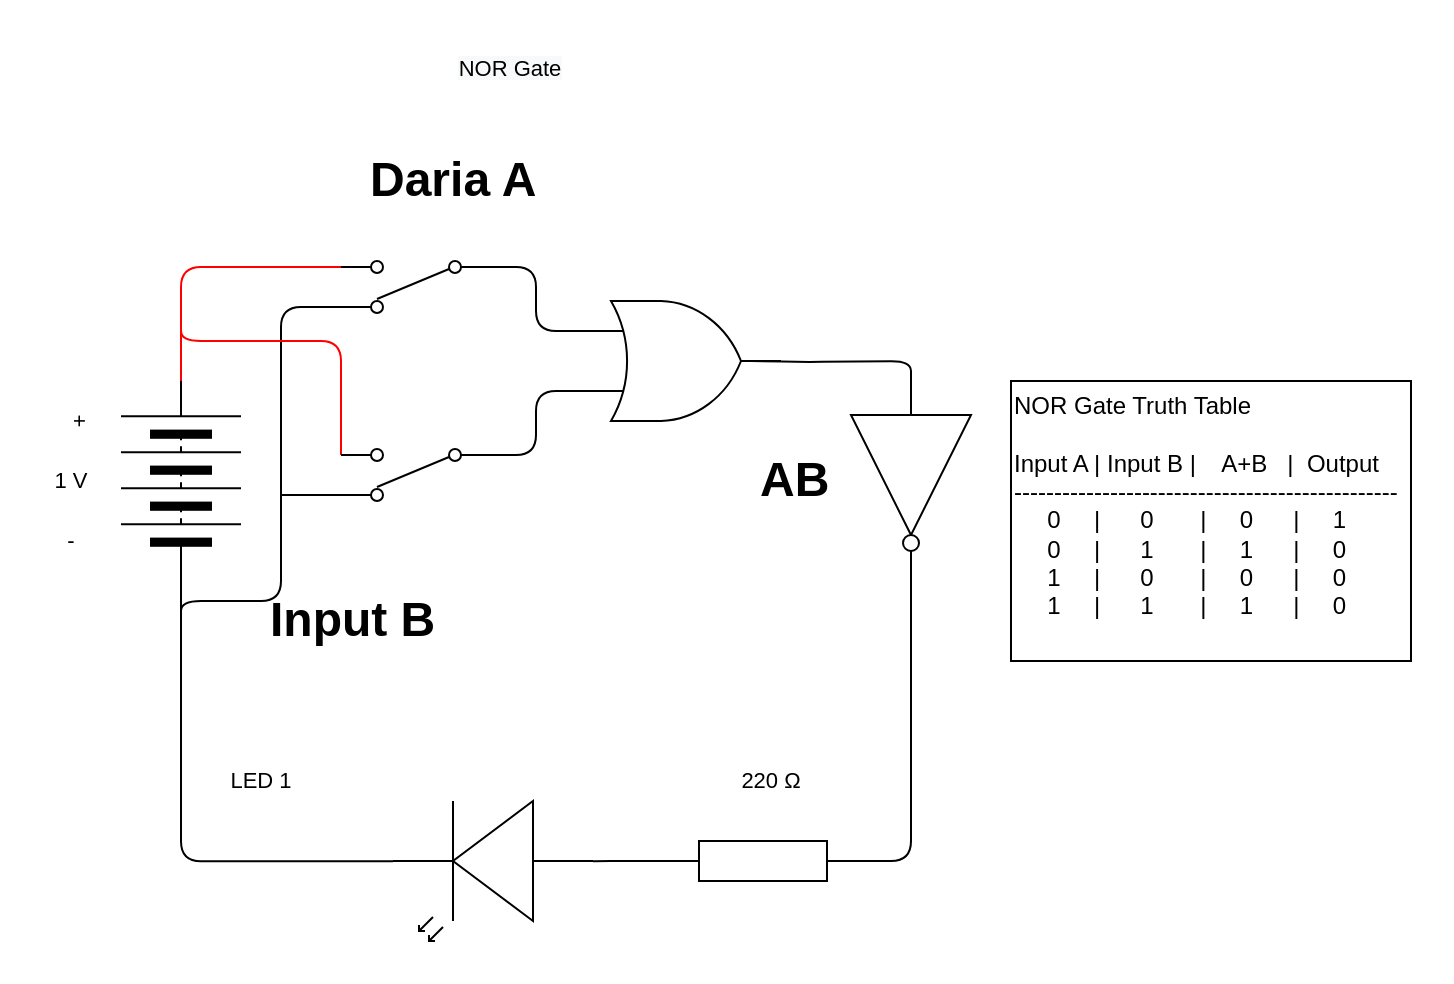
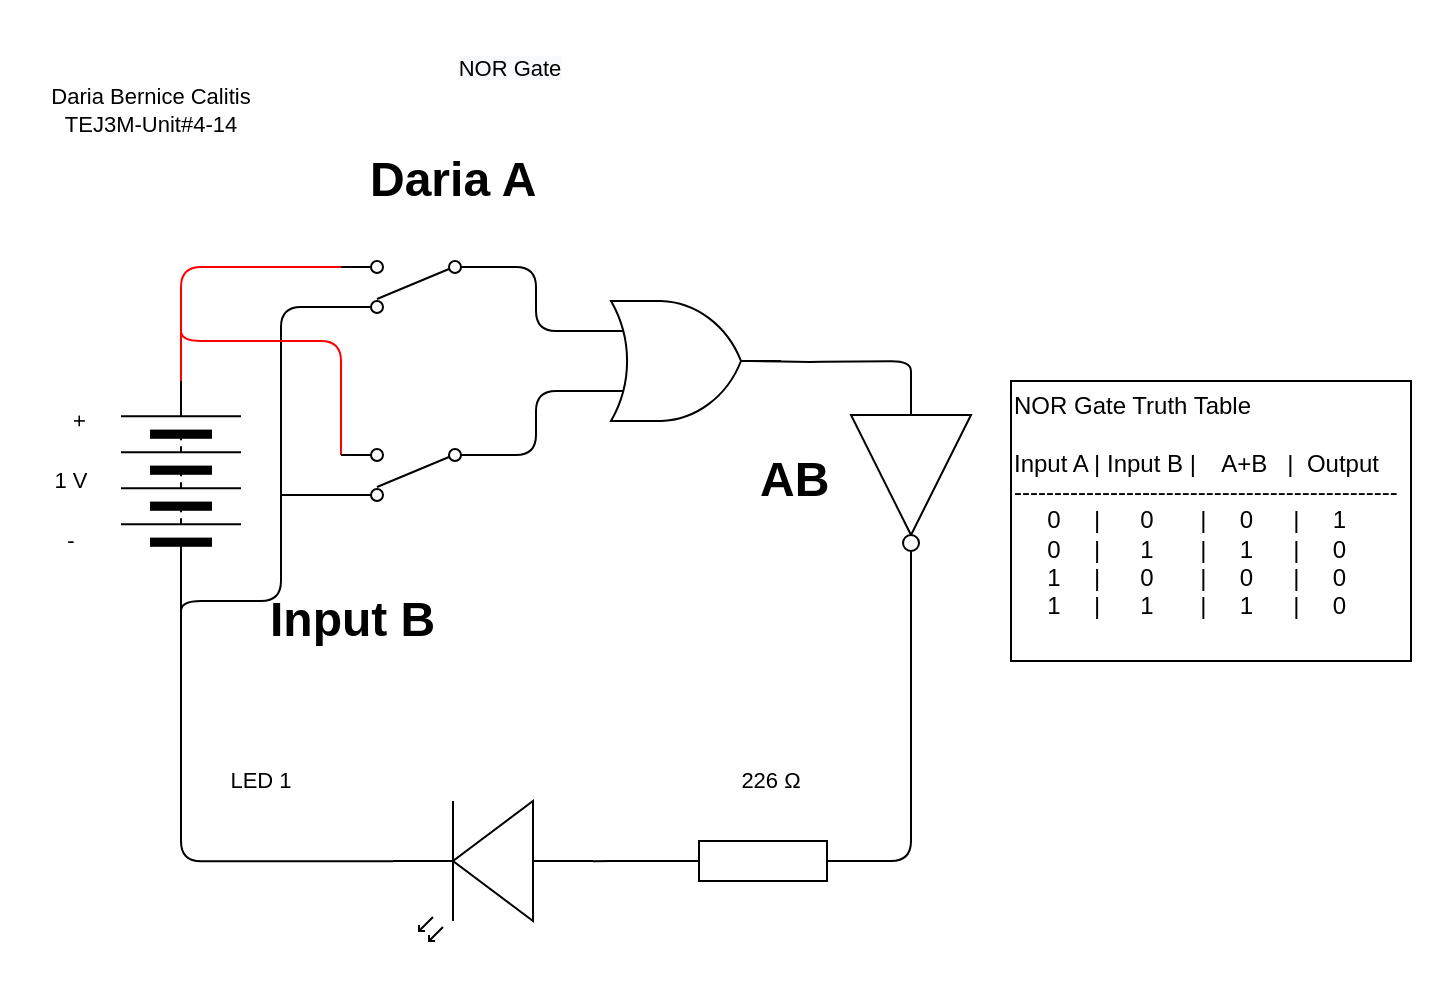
  <mxCell id="0" />
  <mxCell id="1" parent="0" />
  <mxCell id="2" style="edgeStyle=orthogonalEdgeStyle;html=1;exitX=1;exitY=0.5;exitDx=0;exitDy=0;exitPerimeter=0;entryX=1;entryY=0.5;entryDx=0;entryDy=0;entryPerimeter=0;endArrow=none;endFill=0;" parent="1" source="4" target="9" edge="1"><mxGeometry relative="1" as="geometry" /></mxCell>
  <mxCell id="3" style="edgeStyle=orthogonalEdgeStyle;html=1;exitX=0;exitY=0.5;exitDx=0;exitDy=0;exitPerimeter=0;entryX=0;entryY=0.57;entryDx=0;entryDy=0;entryPerimeter=0;endArrow=none;endFill=0;" parent="1" source="4" target="26" edge="1"><mxGeometry relative="1" as="geometry" /></mxCell>
  <mxCell id="4" value="" style="pointerEvents=1;verticalLabelPosition=bottom;shadow=0;dashed=0;align=center;html=1;verticalAlign=top;shape=mxgraph.electrical.resistors.resistor_1;" parent="1" vertex="1"><mxGeometry x="331" y="420" width="100" height="20" as="geometry" /></mxCell>
  <mxCell id="5" style="edgeStyle=orthogonalEdgeStyle;html=1;exitX=0;exitY=0.5;exitDx=0;exitDy=0;entryX=1;entryY=0.57;entryDx=0;entryDy=0;entryPerimeter=0;endArrow=none;endFill=0;" parent="1" source="6" target="26" edge="1"><mxGeometry relative="1" as="geometry" /></mxCell>
  <mxCell id="6" value="" style="pointerEvents=1;verticalLabelPosition=bottom;shadow=0;dashed=0;align=center;html=1;verticalAlign=top;shape=mxgraph.electrical.miscellaneous.batteryStack;rotation=-90;" parent="1" vertex="1"><mxGeometry x="40" y="210" width="100" height="60" as="geometry" /></mxCell>
  <mxCell id="7" value="1 V" style="text;html=1;align=center;verticalAlign=middle;resizable=0;points=[];autosize=1;strokeColor=none;fillColor=none;fontSize=11;fontFamily=Helvetica;fontColor=default;" parent="1" vertex="1"><mxGeometry x="20" y="230" width="30" height="20" as="geometry" /></mxCell>
+ <mxCell id="8" value="Daria Bernice Calitis&lt;br&gt;TEJ3M-Unit#4-14" style="text;html=1;align=center;verticalAlign=middle;resizable=0;points=[];autosize=1;strokeColor=none;fillColor=none;fontSize=11;fontFamily=Helvetica;fontColor=default;" parent="1" vertex="1"><mxGeometry x="20" y="40" width="110" height="30" as="geometry" /></mxCell>
  <mxCell id="9" value="" style="verticalLabelPosition=bottom;shadow=0;dashed=0;align=center;html=1;verticalAlign=top;shape=mxgraph.electrical.logic_gates.inverter_2;rotation=90;" parent="1" vertex="1"><mxGeometry x="405" y="210" width="100" height="60" as="geometry" /></mxCell>
  <mxCell id="10" style="edgeStyle=orthogonalEdgeStyle;html=1;exitX=1;exitY=0.885;exitDx=0;exitDy=0;exitPerimeter=0;entryX=1;entryY=0.5;entryDx=0;entryDy=0;endArrow=none;endFill=0;fillColor=#f8cecc;strokeColor=#FF0000;" edge="1" parent="1" source="12" target="6"><mxGeometry relative="1" as="geometry" /></mxCell>
  <mxCell id="11" style="edgeStyle=orthogonalEdgeStyle;html=1;exitX=1;exitY=0.115;exitDx=0;exitDy=0;exitPerimeter=0;endArrow=none;endFill=0;" edge="1" parent="1" source="12"><mxGeometry relative="1" as="geometry"><mxPoint x="90" y="310" as="targetPoint" /><Array as="points"><mxPoint x="140" y="153" /><mxPoint x="140" y="300" /><mxPoint x="90" y="300" /></Array></mxGeometry></mxCell>
  <mxCell id="12" value="" style="pointerEvents=1;verticalLabelPosition=bottom;shadow=0;dashed=0;align=center;html=1;verticalAlign=top;shape=mxgraph.electrical.electro-mechanical.2-way_switch;rotation=-180;" parent="1" vertex="1"><mxGeometry x="170" y="130" width="75" height="26" as="geometry" /></mxCell>
  <mxCell id="13" value="+" style="text;html=1;align=center;verticalAlign=middle;resizable=0;points=[];autosize=1;strokeColor=none;fillColor=none;fontSize=11;fontFamily=Helvetica;fontColor=default;rotation=90;" parent="1" vertex="1"><mxGeometry x="30" y="200" width="20" height="20" as="geometry" /></mxCell>
  <mxCell id="14" value="-" style="text;html=1;align=center;verticalAlign=middle;resizable=0;points=[];autosize=1;strokeColor=none;fillColor=none;fontSize=11;fontFamily=Helvetica;fontColor=default;" parent="1" vertex="1"><mxGeometry x="25" y="260" width="20" height="20" as="geometry" /></mxCell>
  <mxCell id="15" value="&lt;h1&gt;Daria A&lt;/h1&gt;" style="text;html=1;strokeColor=none;fillColor=none;spacing=5;spacingTop=-20;whiteSpace=wrap;overflow=hidden;rounded=0;" parent="1" vertex="1"><mxGeometry x="180" y="70" width="100" height="40" as="geometry" /></mxCell>
  <mxCell id="16" value="&lt;span style=&quot;color: rgb(0 , 0 , 0) ; font-family: &amp;#34;helvetica&amp;#34; ; font-size: 11px ; font-style: normal ; font-weight: 400 ; letter-spacing: normal ; text-indent: 0px ; text-transform: none ; word-spacing: 0px ; background-color: rgb(248 , 249 , 250) ; display: inline ; float: none&quot;&gt;NOR Gate&lt;/span&gt;" style="text;whiteSpace=wrap;html=1;align=center;" parent="1" vertex="1"><mxGeometry x="215" y="20" width="80" height="30" as="geometry" /></mxCell>
  <mxCell id="17" value="&lt;span&gt;NOR Gate Truth Table&lt;/span&gt;&lt;br&gt;&lt;br&gt;&lt;span&gt;Input A | Input B |&amp;nbsp; &amp;nbsp; A+B&amp;nbsp; &amp;nbsp;|&amp;nbsp; Output&lt;/span&gt;&lt;br&gt;&lt;span&gt;------------------------------------------------&lt;/span&gt;&lt;br&gt;&lt;span&gt;&amp;nbsp; &amp;nbsp; &amp;nbsp;0&amp;nbsp; &amp;nbsp; &amp;nbsp;|&amp;nbsp; &amp;nbsp; &amp;nbsp; 0&amp;nbsp; &amp;nbsp; &amp;nbsp; &amp;nbsp;|&amp;nbsp; &amp;nbsp; &amp;nbsp;0&amp;nbsp; &amp;nbsp; &amp;nbsp; |&amp;nbsp; &amp;nbsp; &amp;nbsp;1&lt;/span&gt;&lt;br&gt;&lt;span&gt;&amp;nbsp; &amp;nbsp; &amp;nbsp;0&amp;nbsp; &amp;nbsp; &amp;nbsp;|&amp;nbsp; &amp;nbsp; &amp;nbsp; 1&amp;nbsp; &amp;nbsp; &amp;nbsp; &amp;nbsp;|&amp;nbsp; &amp;nbsp; &amp;nbsp;1&amp;nbsp; &amp;nbsp; &amp;nbsp; |&amp;nbsp; &amp;nbsp; &amp;nbsp;0&lt;br&gt;&lt;/span&gt;&amp;nbsp; &amp;nbsp; &amp;nbsp;1&amp;nbsp; &amp;nbsp; &amp;nbsp;|&amp;nbsp; &amp;nbsp; &amp;nbsp; 0&amp;nbsp; &amp;nbsp; &amp;nbsp; &amp;nbsp;|&amp;nbsp; &amp;nbsp; &amp;nbsp;0&amp;nbsp; &amp;nbsp; &amp;nbsp; |&amp;nbsp; &amp;nbsp; &amp;nbsp;0&lt;br&gt;&amp;nbsp; &amp;nbsp; &amp;nbsp;1&amp;nbsp; &amp;nbsp; &amp;nbsp;|&amp;nbsp; &amp;nbsp; &amp;nbsp; 1&amp;nbsp; &amp;nbsp; &amp;nbsp; &amp;nbsp;|&amp;nbsp; &amp;nbsp; &amp;nbsp;1&amp;nbsp; &amp;nbsp; &amp;nbsp; |&amp;nbsp; &amp;nbsp; &amp;nbsp;0&lt;br&gt;&lt;span&gt;&lt;br&gt;&lt;/span&gt;" style="rounded=0;whiteSpace=wrap;html=1;align=left;" parent="1" vertex="1"><mxGeometry x="505" y="190" width="200" height="140" as="geometry" /></mxCell>
  <mxCell id="18" style="edgeStyle=orthogonalEdgeStyle;html=1;exitX=1;exitY=0.885;exitDx=0;exitDy=0;exitPerimeter=0;endArrow=none;endFill=0;strokeColor=#FF0000;" edge="1" parent="1" source="20"><mxGeometry relative="1" as="geometry"><mxPoint x="90" y="160" as="targetPoint" /><Array as="points"><mxPoint x="170" y="170" /><mxPoint x="90" y="170" /></Array></mxGeometry></mxCell>
  <mxCell id="19" style="edgeStyle=orthogonalEdgeStyle;html=1;exitX=1;exitY=0.115;exitDx=0;exitDy=0;exitPerimeter=0;endArrow=none;endFill=0;" edge="1" parent="1" source="20"><mxGeometry relative="1" as="geometry"><mxPoint x="140" y="247" as="targetPoint" /></mxGeometry></mxCell>
  <mxCell id="20" value="" style="pointerEvents=1;verticalLabelPosition=bottom;shadow=0;dashed=0;align=center;html=1;verticalAlign=top;shape=mxgraph.electrical.electro-mechanical.2-way_switch;rotation=-180;" parent="1" vertex="1"><mxGeometry x="170" y="224" width="75" height="26" as="geometry" /></mxCell>
  <mxCell id="21" value="&lt;h1&gt;Input B&lt;/h1&gt;" style="text;html=1;strokeColor=none;fillColor=none;spacing=5;spacingTop=-20;whiteSpace=wrap;overflow=hidden;rounded=0;" parent="1" vertex="1"><mxGeometry x="130" y="290" width="100" height="40" as="geometry" /></mxCell>
  <mxCell id="22" style="edgeStyle=orthogonalEdgeStyle;html=1;exitX=1;exitY=0.5;exitDx=0;exitDy=0;exitPerimeter=0;entryX=0;entryY=0.5;entryDx=0;entryDy=0;entryPerimeter=0;endArrow=none;endFill=0;" parent="1" target="9" edge="1"><mxGeometry relative="1" as="geometry"><mxPoint x="375" y="180" as="sourcePoint" /></mxGeometry></mxCell>
  <mxCell id="23" value="&lt;h1&gt;AB&lt;/h1&gt;" style="text;html=1;strokeColor=none;fillColor=none;spacing=5;spacingTop=-20;whiteSpace=wrap;overflow=hidden;rounded=0;" parent="1" vertex="1"><mxGeometry x="375" y="220" width="50" height="40" as="geometry" /></mxCell>
  <mxCell id="24" value="LED 1" style="text;html=1;align=center;verticalAlign=middle;resizable=0;points=[];autosize=1;strokeColor=none;fillColor=none;fontSize=11;fontFamily=Helvetica;fontColor=default;" parent="1" vertex="1"><mxGeometry x="105" y="380" width="50" height="20" as="geometry" /></mxCell>
- <mxCell id="25" value="220&amp;nbsp;Ω" style="text;html=1;align=center;verticalAlign=middle;resizable=0;points=[];autosize=1;strokeColor=none;fillColor=none;fontSize=11;fontFamily=Helvetica;fontColor=default;" parent="1" vertex="1"><mxGeometry x="365" y="380" width="40" height="20" as="geometry" /></mxCell>
+ <mxCell id="25" value="226&amp;nbsp;Ω" style="text;html=1;align=center;verticalAlign=middle;resizable=0;points=[];autosize=1;strokeColor=none;fillColor=none;fontSize=11;fontFamily=Helvetica;fontColor=default;" parent="1" vertex="1"><mxGeometry x="365" y="380" width="40" height="20" as="geometry" /></mxCell>
  <mxCell id="26" value="" style="verticalLabelPosition=bottom;shadow=0;dashed=0;align=center;html=1;verticalAlign=top;shape=mxgraph.electrical.opto_electronics.led_2;pointerEvents=1;rotation=-180;" parent="1" vertex="1"><mxGeometry x="196" y="400" width="100" height="70" as="geometry" /></mxCell>
  <mxCell id="27" style="edgeStyle=orthogonalEdgeStyle;html=1;exitX=0;exitY=0.25;exitDx=0;exitDy=0;exitPerimeter=0;entryX=0;entryY=0.885;entryDx=0;entryDy=0;entryPerimeter=0;endArrow=none;endFill=0;" edge="1" parent="1" source="29" target="12"><mxGeometry relative="1" as="geometry" /></mxCell>
  <mxCell id="28" style="edgeStyle=orthogonalEdgeStyle;html=1;exitX=0;exitY=0.75;exitDx=0;exitDy=0;exitPerimeter=0;entryX=0;entryY=0.885;entryDx=0;entryDy=0;entryPerimeter=0;endArrow=none;endFill=0;" edge="1" parent="1" source="29" target="20"><mxGeometry relative="1" as="geometry" /></mxCell>
  <mxCell id="29" value="" style="verticalLabelPosition=bottom;shadow=0;dashed=0;align=center;html=1;verticalAlign=top;shape=mxgraph.electrical.logic_gates.logic_gate;operation=or;" vertex="1" parent="1"><mxGeometry x="290" y="150" width="100" height="60" as="geometry" /></mxCell>
